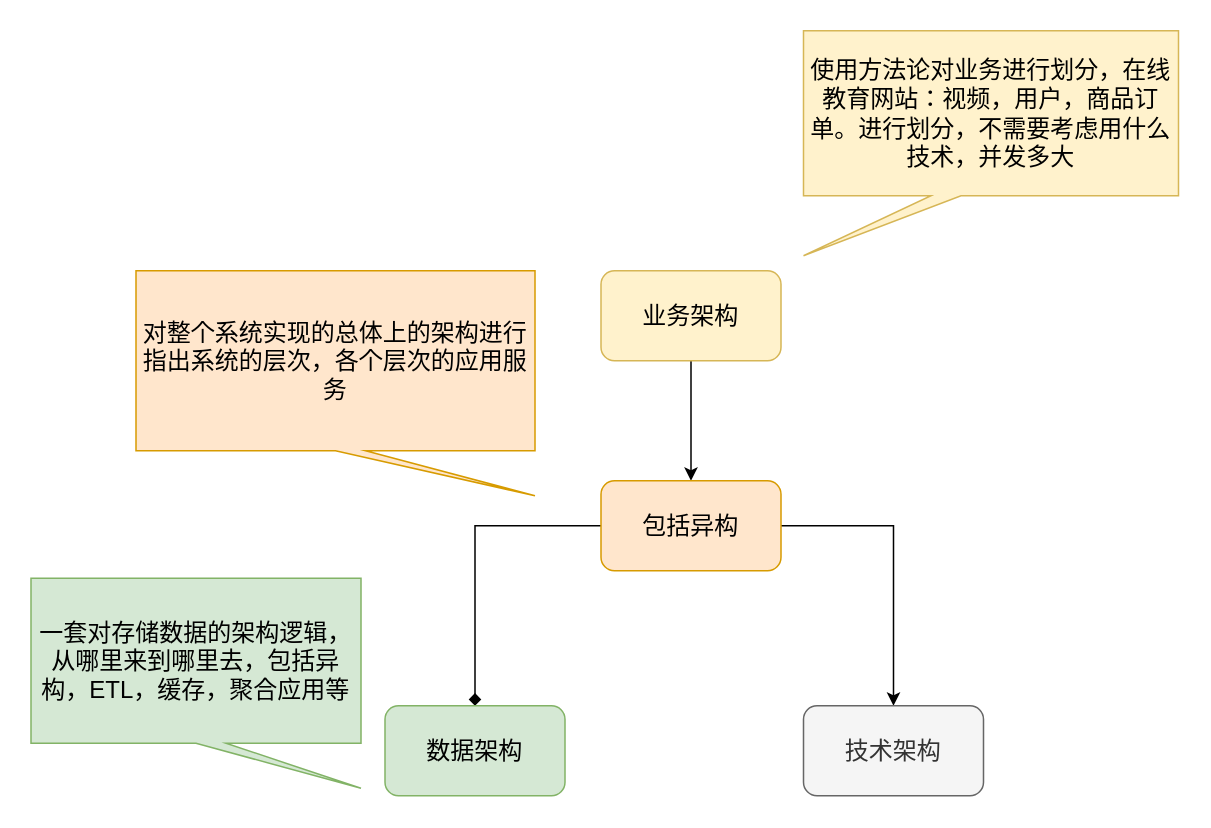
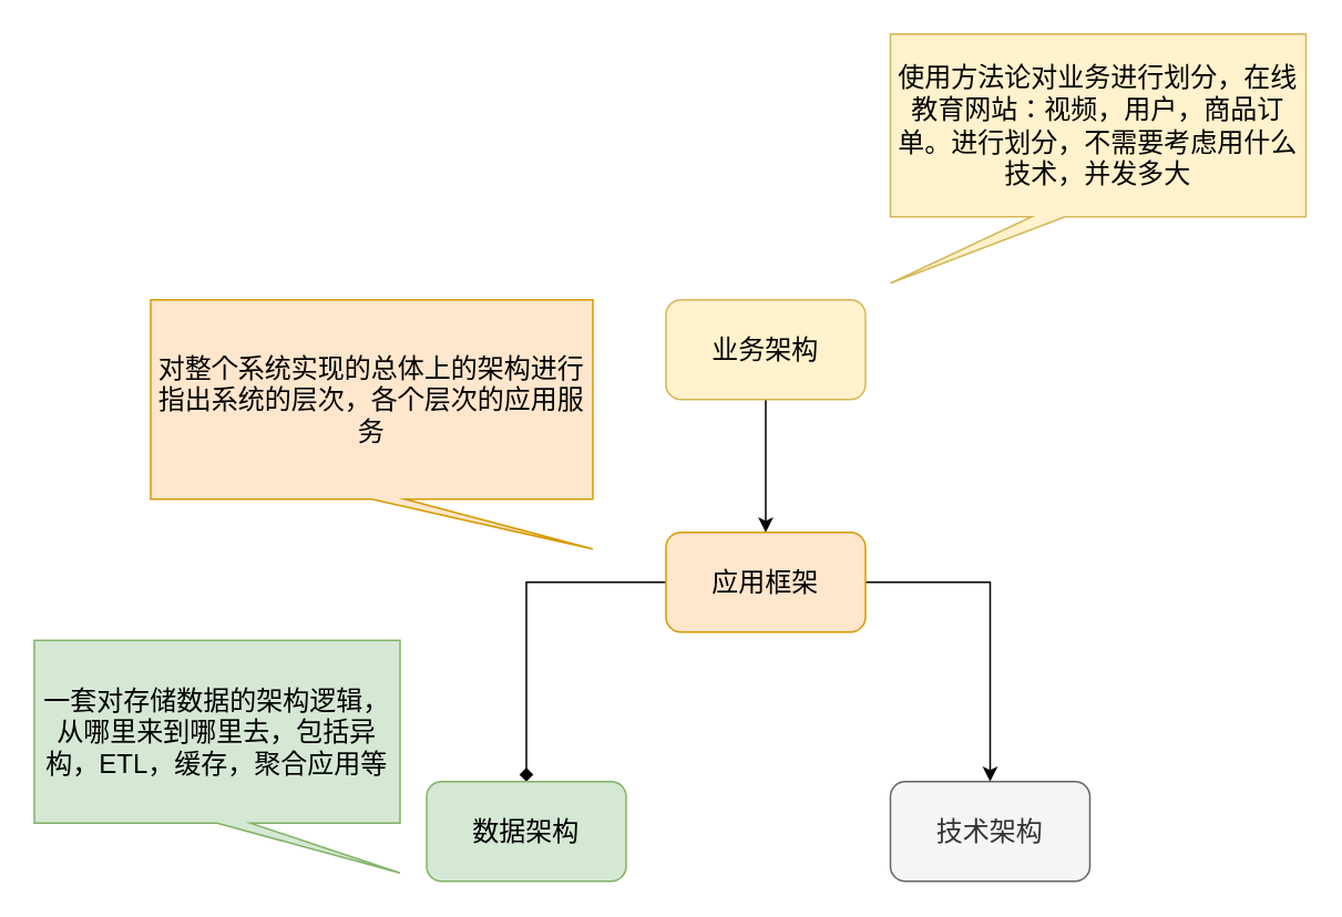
  <mxCell id="0" />
  <mxCell id="1" parent="0" />
  <mxCell id="2" style="edgeStyle=orthogonalEdgeStyle;rounded=0;orthogonalLoop=1;jettySize=auto;html=1;entryX=0.5;entryY=0;entryDx=0;entryDy=0;" edge="1" parent="1" source="3" target="6"><mxGeometry relative="1" as="geometry" /></mxCell>
  <mxCell id="3" value="业务架构" style="rounded=1;whiteSpace=wrap;html=1;fillColor=#fff2cc;strokeColor=#d6b656;fontSize=16;" vertex="1" parent="1"><mxGeometry x="400" y="180" width="120" height="60" as="geometry" /></mxCell>
  <mxCell id="4" style="edgeStyle=orthogonalEdgeStyle;rounded=0;orthogonalLoop=1;jettySize=auto;html=1;entryX=0.5;entryY=0;entryDx=0;entryDy=0;endArrow=diamond;" edge="1" parent="1" source="6" target="7"><mxGeometry relative="1" as="geometry" /></mxCell>
  <mxCell id="5" style="edgeStyle=orthogonalEdgeStyle;rounded=0;orthogonalLoop=1;jettySize=auto;html=1;entryX=0.5;entryY=0;entryDx=0;entryDy=0;" edge="1" parent="1" source="6" target="8"><mxGeometry relative="1" as="geometry" /></mxCell>
- <mxCell id="6" value="包括异构" style="rounded=1;whiteSpace=wrap;html=1;fillColor=#ffe6cc;strokeColor=#d79b00;fontSize=16;" vertex="1" parent="1"><mxGeometry x="400" y="320" width="120" height="60" as="geometry" /></mxCell>
+ <mxCell id="6" value="应用框架" style="rounded=1;whiteSpace=wrap;html=1;fillColor=#ffe6cc;strokeColor=#d79b00;fontSize=16;" vertex="1" parent="1"><mxGeometry x="400" y="320" width="120" height="60" as="geometry" /></mxCell>
  <mxCell id="7" value="数据架构" style="rounded=1;whiteSpace=wrap;html=1;fillColor=#d5e8d4;strokeColor=#82b366;fontSize=16;" vertex="1" parent="1"><mxGeometry x="256" y="470" width="120" height="60" as="geometry" /></mxCell>
  <mxCell id="8" value="技术架构" style="rounded=1;whiteSpace=wrap;html=1;fillColor=#f5f5f5;strokeColor=#666666;fontSize=16;fontColor=#333333;" vertex="1" parent="1"><mxGeometry x="535" y="470" width="120" height="60" as="geometry" /></mxCell>
  <mxCell id="9" value="使用方法论对业务进行划分，在线教育网站：视频，用户，商品订单。进行划分，不需要考虑用什么技术，并发多大" style="shape=callout;whiteSpace=wrap;html=1;perimeter=calloutPerimeter;position2=0;fillColor=#fff2cc;strokeColor=#d6b656;fontSize=16;size=40;position=0.34;" vertex="1" parent="1"><mxGeometry x="535" y="20" width="250" height="150" as="geometry" /></mxCell>
  <mxCell id="10" value="对整个系统实现的总体上的架构进行指出系统的层次，各个层次的应用服务" style="shape=callout;whiteSpace=wrap;html=1;perimeter=calloutPerimeter;position2=1;fillColor=#ffe6cc;strokeColor=#d79b00;fontSize=16;" vertex="1" parent="1"><mxGeometry x="90" y="180" width="266" height="150" as="geometry" /></mxCell>
  <mxCell id="11" value="一套对存储数据的架构逻辑，从哪里来到哪里去，包括异构，ETL，缓存，聚合应用等" style="shape=callout;whiteSpace=wrap;html=1;perimeter=calloutPerimeter;position2=1;fillColor=#d5e8d4;strokeColor=#82b366;fontSize=16;" vertex="1" parent="1"><mxGeometry x="20" y="385" width="220" height="140" as="geometry" /></mxCell>
